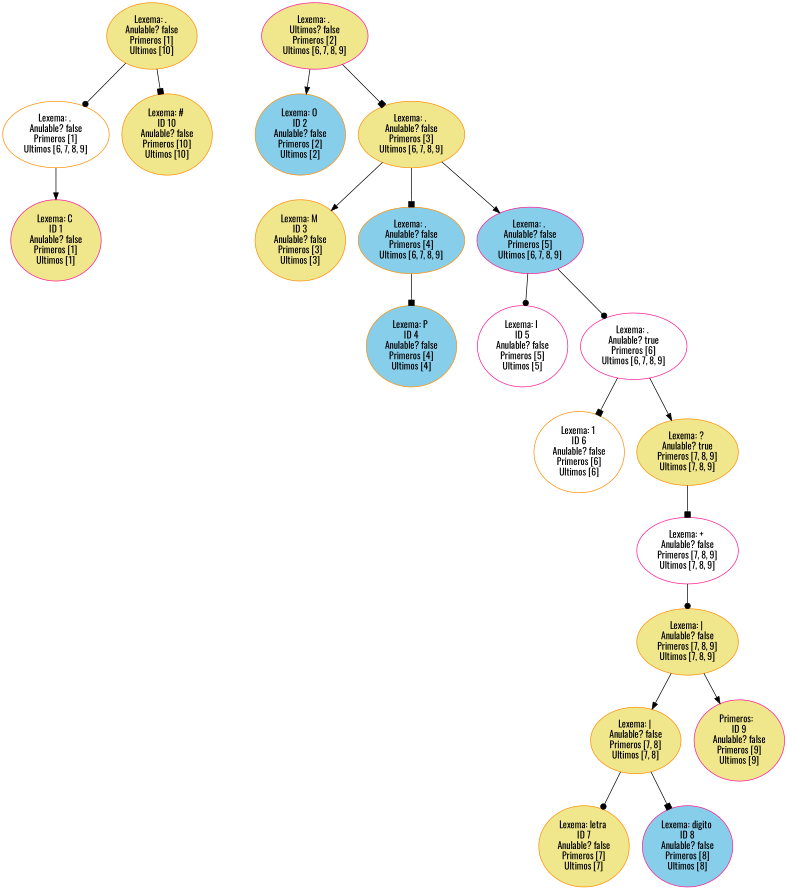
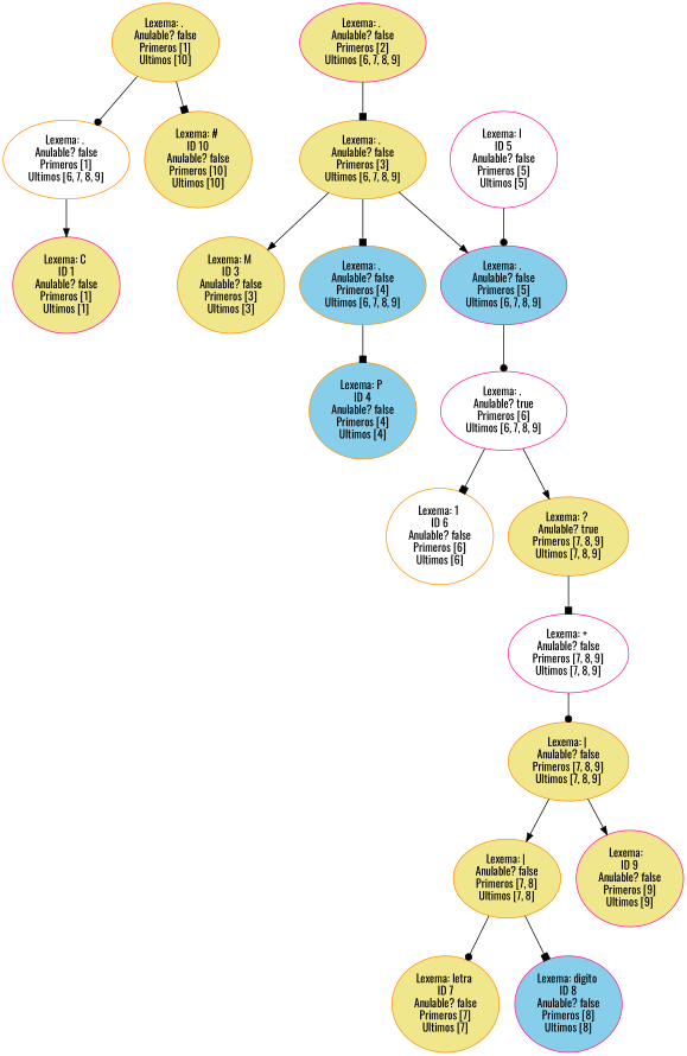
  digraph {
    fontname=Oswald
    node [color=darkorange fillcolor=khaki fontname=Oswald style=filled]
    edge [arrowhead=box fontname=Oswald]
    n1 [label="Lexema: . \nAnulable? false\nPrimeros [1]\nUltimos [10]"]
    n2 [fillcolor=white label="Lexema: . \nAnulable? false\nPrimeros [1]\nUltimos [6, 7, 8, 9]"]
    n3 [label="Lexema: # \nID 10\nAnulable? false\nPrimeros [10]\nUltimos [10]"]
    n4 [color=deeppink label="Lexema: C \nID 1\nAnulable? false\nPrimeros [1]\nUltimos [1]"]
-   n5 [color=deeppink label="Lexema: . \nUltimos? false\nPrimeros [2]\nUltimos [6, 7, 8, 9]"]
-   n6 [fillcolor=skyblue label="Lexema: O \nID 2\nAnulable? false\nPrimeros [2]\nUltimos [2]"]
+   n5 [color=deeppink label="Lexema: . \nAnulable? false\nPrimeros [2]\nUltimos [6, 7, 8, 9]"]
    n7 [label="Lexema: . \nAnulable? false\nPrimeros [3]\nUltimos [6, 7, 8, 9]"]
    n8 [label="Lexema: M \nID 3\nAnulable? false\nPrimeros [3]\nUltimos [3]"]
    n9 [fillcolor=skyblue label="Lexema: . \nAnulable? false\nPrimeros [4]\nUltimos [6, 7, 8, 9]"]
    n10 [color=deeppink fillcolor=skyblue label="Lexema: . \nAnulable? false\nPrimeros [5]\nUltimos [6, 7, 8, 9]"]
    n11 [fillcolor=skyblue label="Lexema: P \nID 4\nAnulable? false\nPrimeros [4]\nUltimos [4]"]
    n12 [color=deeppink fillcolor=white label="Lexema: I \nID 5\nAnulable? false\nPrimeros [5]\nUltimos [5]"]
    n13 [color=deeppink fillcolor=white label="Lexema: . \nAnulable? true\nPrimeros [6]\nUltimos [6, 7, 8, 9]"]
    n14 [fillcolor=white label="Lexema: 1 \nID 6\nAnulable? false\nPrimeros [6]\nUltimos [6]"]
    n15 [label="Lexema: ? \nAnulable? true\nPrimeros [7, 8, 9]\nUltimos [7, 8, 9]"]
    n16 [color=deeppink fillcolor=white label="Lexema: + \nAnulable? false\nPrimeros [7, 8, 9]\nUltimos [7, 8, 9]"]
    n17 [label="Lexema: | \nAnulable? false\nPrimeros [7, 8, 9]\nUltimos [7, 8, 9]"]
    n18 [label="Lexema: | \nAnulable? false\nPrimeros [7, 8]\nUltimos [7, 8]"]
-   n19 [color=deeppink label="Primeros:   \nID 9\nAnulable? false\nPrimeros [9]\nUltimos [9]"]
+   n19 [color=deeppink label="Lexema:   \nID 9\nAnulable? false\nPrimeros [9]\nUltimos [9]"]
    n20 [label="Lexema: letra \nID 7\nAnulable? false\nPrimeros [7]\nUltimos [7]"]
    n21 [color=deeppink fillcolor=skyblue label="Lexema: digito \nID 8\nAnulable? false\nPrimeros [8]\nUltimos [8]"]
    n1 -> n2 [arrowhead=dot]
    n1 -> n3
    n2 -> n4 [arrowhead=normal]
-   n5 -> n6 [arrowhead=normal]
    n5 -> n7
    n7 -> n8 [arrowhead=normal]
    n7 -> n9
    n7 -> n10 [arrowhead=normal]
    n9 -> n11
-   n10 -> n12 [arrowhead=dot]
+   n12 -> n10 [arrowhead=dot]
    n10 -> n13 [arrowhead=dot]
    n13 -> n14
    n13 -> n15 [arrowhead=normal]
    n15 -> n16
    n16 -> n17 [arrowhead=dot]
    n17 -> n18 [arrowhead=normal]
    n17 -> n19 [arrowhead=normal]
    n18 -> n20 [arrowhead=dot]
    n18 -> n21
  }
